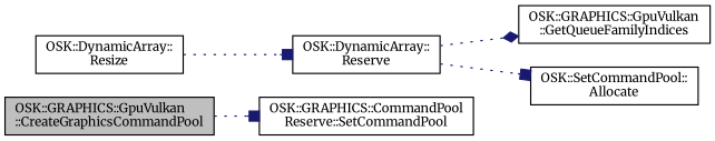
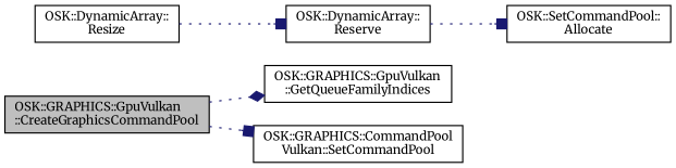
  digraph {
    fontname=Merriweather
    rankdir=LR
    node [color=black fillcolor=white fontname=Merriweather fontsize=10 shape=record style=filled]
    edge [arrowhead=box color=midnightblue fontname=Merriweather fontsize=10 labelfontname=Helvetica labelfontsize=10 style=dotted]
    n1 [fillcolor=grey75 fontcolor=black height=0.2 label="OSK::GRAPHICS::GpuVulkan\l::CreateGraphicsCommandPool" width=0.4]
    n2 [height=0.2 label="OSK::GRAPHICS::GpuVulkan\l::GetQueueFamilyIndices" width=0.4]
-   n3 [height=0.2 label="OSK::GRAPHICS::CommandPool\lReserve::SetCommandPool" width=0.4]
+   n3 [height=0.2 label="OSK::GRAPHICS::CommandPool\lVulkan::SetCommandPool" width=0.4]
    n4 [height=0.2 label="OSK::DynamicArray::\lResize" width=0.4]
    n5 [height=0.2 label="OSK::DynamicArray::\lReserve" width=0.4]
    n6 [height=0.2 label="OSK::SetCommandPool::\lAllocate" width=0.4]
-   n5 -> n2 [arrowhead=diamond]
+   n1 -> n2 [arrowhead=diamond]
    n1 -> n3
    n4 -> n5
    n5 -> n6
  }
